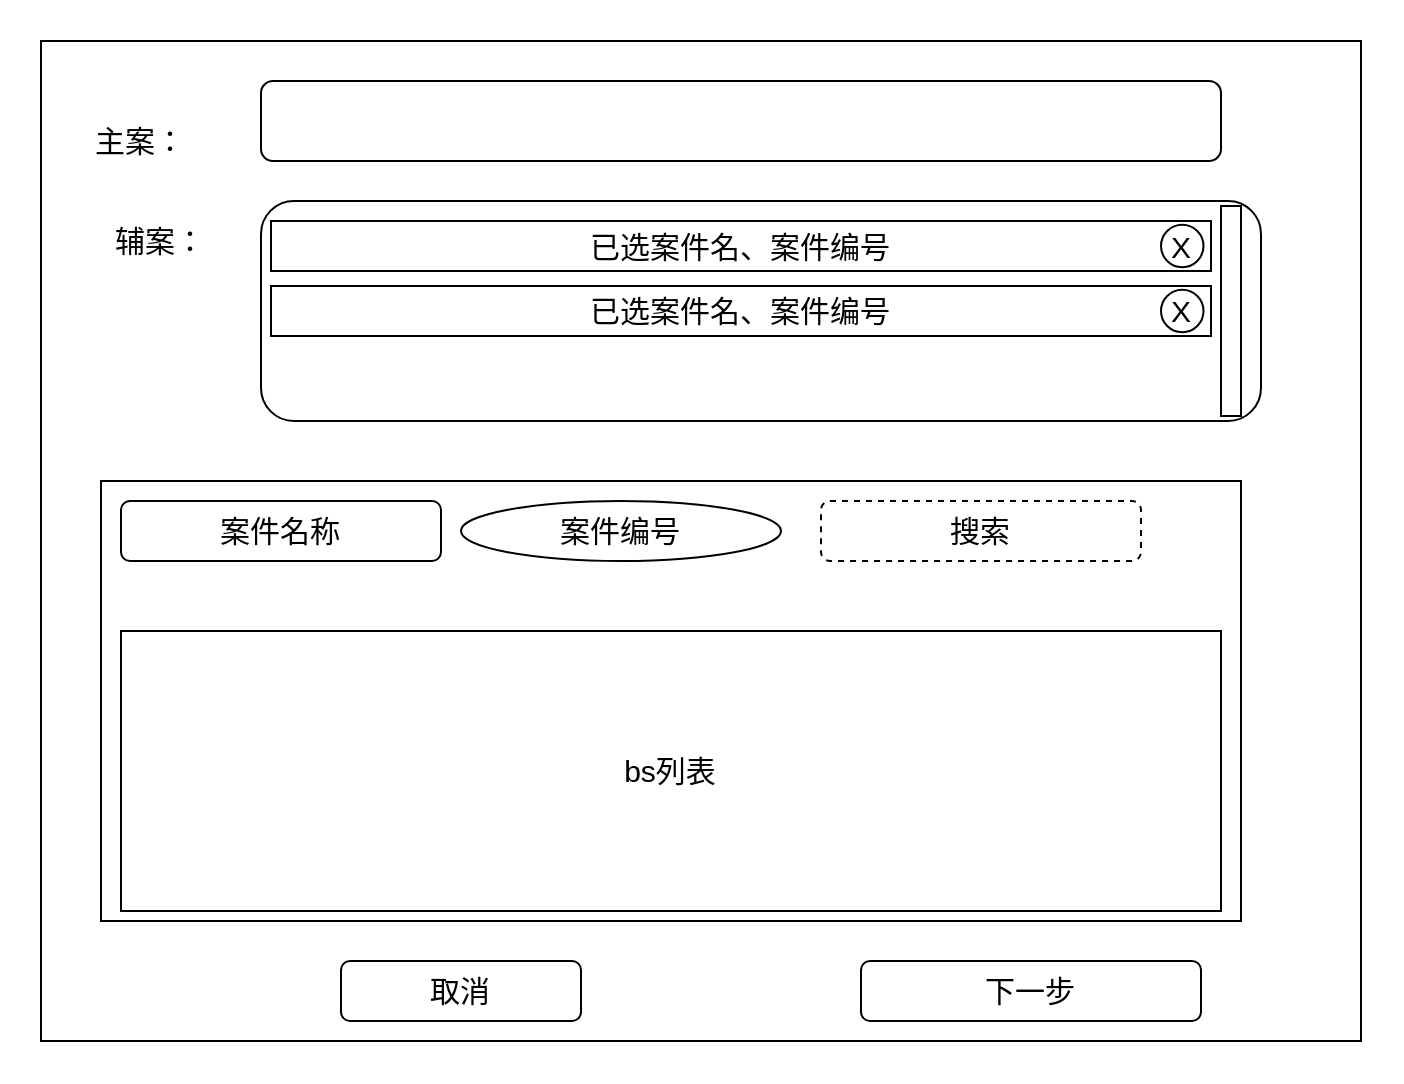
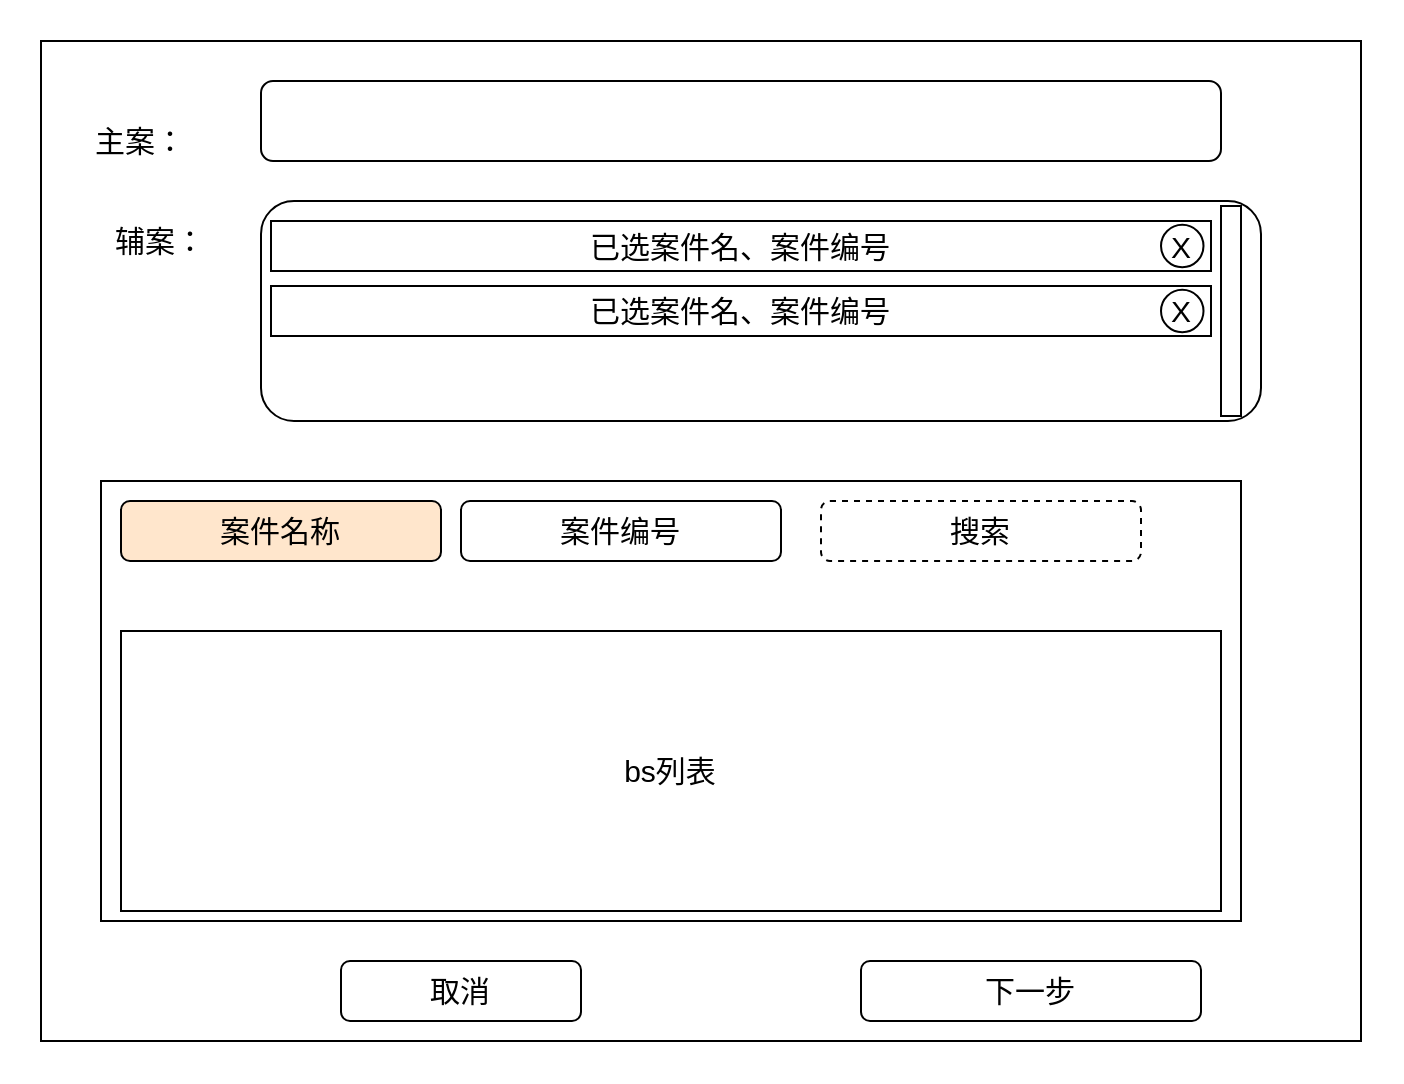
  <mxCell id="0" />
  <mxCell id="1" parent="0" />
  <mxCell id="2" value="" style="rounded=0;whiteSpace=wrap;html=1;" vertex="1" parent="1"><mxGeometry x="20" y="20" width="660" height="500" as="geometry" /></mxCell>
  <mxCell id="3" value="" style="rounded=1;whiteSpace=wrap;html=1;" vertex="1" parent="1"><mxGeometry x="130" y="40" width="480" height="40" as="geometry" /></mxCell>
  <mxCell id="4" value="主案：" style="text;html=1;strokeColor=none;fillColor=none;align=center;verticalAlign=middle;whiteSpace=wrap;rounded=0;fontSize=15;" vertex="1" parent="1"><mxGeometry x="40" y="55" width="60" height="30" as="geometry" /></mxCell>
  <mxCell id="5" value="" style="rounded=1;whiteSpace=wrap;html=1;" vertex="1" parent="1"><mxGeometry x="130" y="100" width="500" height="110" as="geometry" /></mxCell>
  <mxCell id="6" value="辅案：" style="text;html=1;strokeColor=none;fillColor=none;align=center;verticalAlign=middle;whiteSpace=wrap;rounded=0;fontSize=15;" vertex="1" parent="1"><mxGeometry x="50" y="105" width="60" height="30" as="geometry" /></mxCell>
  <mxCell id="7" value="" style="rounded=0;whiteSpace=wrap;html=1;fontSize=15;" vertex="1" parent="1"><mxGeometry x="50" y="240" width="570" height="220" as="geometry" /></mxCell>
- <mxCell id="8" value="案件名称" style="rounded=1;whiteSpace=wrap;html=1;fontSize=15;" vertex="1" parent="1"><mxGeometry x="60" y="250" width="160" height="30" as="geometry" /></mxCell>
- <mxCell id="9" value="案件编号" style="ellipse;whiteSpace=wrap;html=1;fontSize=15;" vertex="1" parent="1"><mxGeometry x="230" y="250" width="160" height="30" as="geometry" /></mxCell>
+ <mxCell id="8" value="案件名称" style="rounded=1;whiteSpace=wrap;html=1;fontSize=15;fillColor=#ffe6cc;" vertex="1" parent="1"><mxGeometry x="60" y="250" width="160" height="30" as="geometry" /></mxCell>
+ <mxCell id="9" value="案件编号" style="rounded=1;whiteSpace=wrap;html=1;fontSize=15;" vertex="1" parent="1"><mxGeometry x="230" y="250" width="160" height="30" as="geometry" /></mxCell>
  <mxCell id="10" value="搜索" style="rounded=1;whiteSpace=wrap;html=1;fontSize=15;dashed=1;" vertex="1" parent="1"><mxGeometry x="410" y="250" width="160" height="30" as="geometry" /></mxCell>
  <mxCell id="11" value="bs列表" style="rounded=0;whiteSpace=wrap;html=1;fontSize=15;" vertex="1" parent="1"><mxGeometry x="60" y="315" width="550" height="140" as="geometry" /></mxCell>
  <mxCell id="12" value="下一步" style="rounded=1;whiteSpace=wrap;html=1;fontSize=15;" vertex="1" parent="1"><mxGeometry x="430" y="480" width="170" height="30" as="geometry" /></mxCell>
  <mxCell id="13" value="取消" style="rounded=1;whiteSpace=wrap;html=1;fontSize=15;" vertex="1" parent="1"><mxGeometry x="170" y="480" width="120" height="30" as="geometry" /></mxCell>
  <mxCell id="14" value="已选案件名、案件编号" style="rounded=0;whiteSpace=wrap;html=1;fontSize=15;" vertex="1" parent="1"><mxGeometry x="135" y="110" width="470" height="25" as="geometry" /></mxCell>
  <mxCell id="15" value="已选案件名、案件编号" style="rounded=0;whiteSpace=wrap;html=1;fontSize=15;" vertex="1" parent="1"><mxGeometry x="135" y="142.5" width="470" height="25" as="geometry" /></mxCell>
  <mxCell id="16" value="X" style="ellipse;whiteSpace=wrap;html=1;aspect=fixed;fontSize=15;" vertex="1" parent="1"><mxGeometry x="580" y="111.88" width="21.25" height="21.25" as="geometry" /></mxCell>
  <mxCell id="17" value="X" style="ellipse;whiteSpace=wrap;html=1;aspect=fixed;fontSize=15;" vertex="1" parent="1"><mxGeometry x="580" y="144.38" width="21.25" height="21.25" as="geometry" /></mxCell>
  <mxCell id="18" value="" style="rounded=0;whiteSpace=wrap;html=1;fontSize=15;" vertex="1" parent="1"><mxGeometry x="610" y="102.5" width="10" height="105" as="geometry" /></mxCell>
